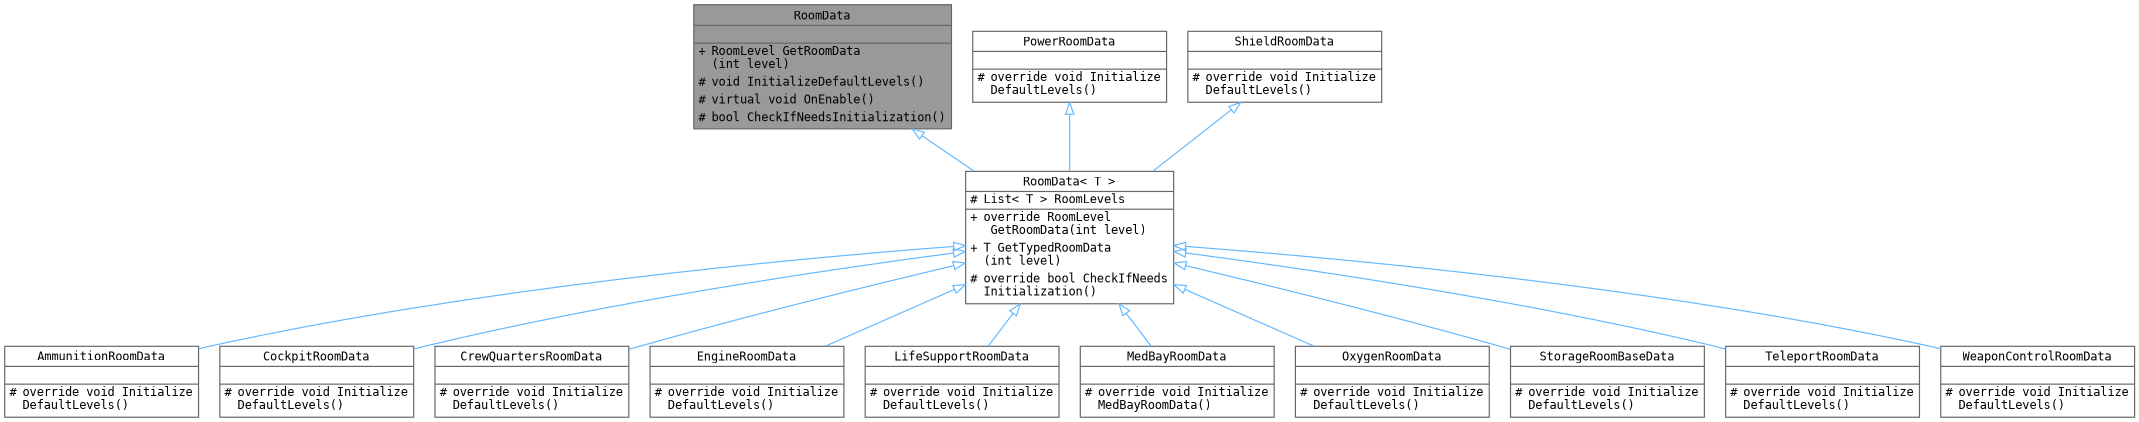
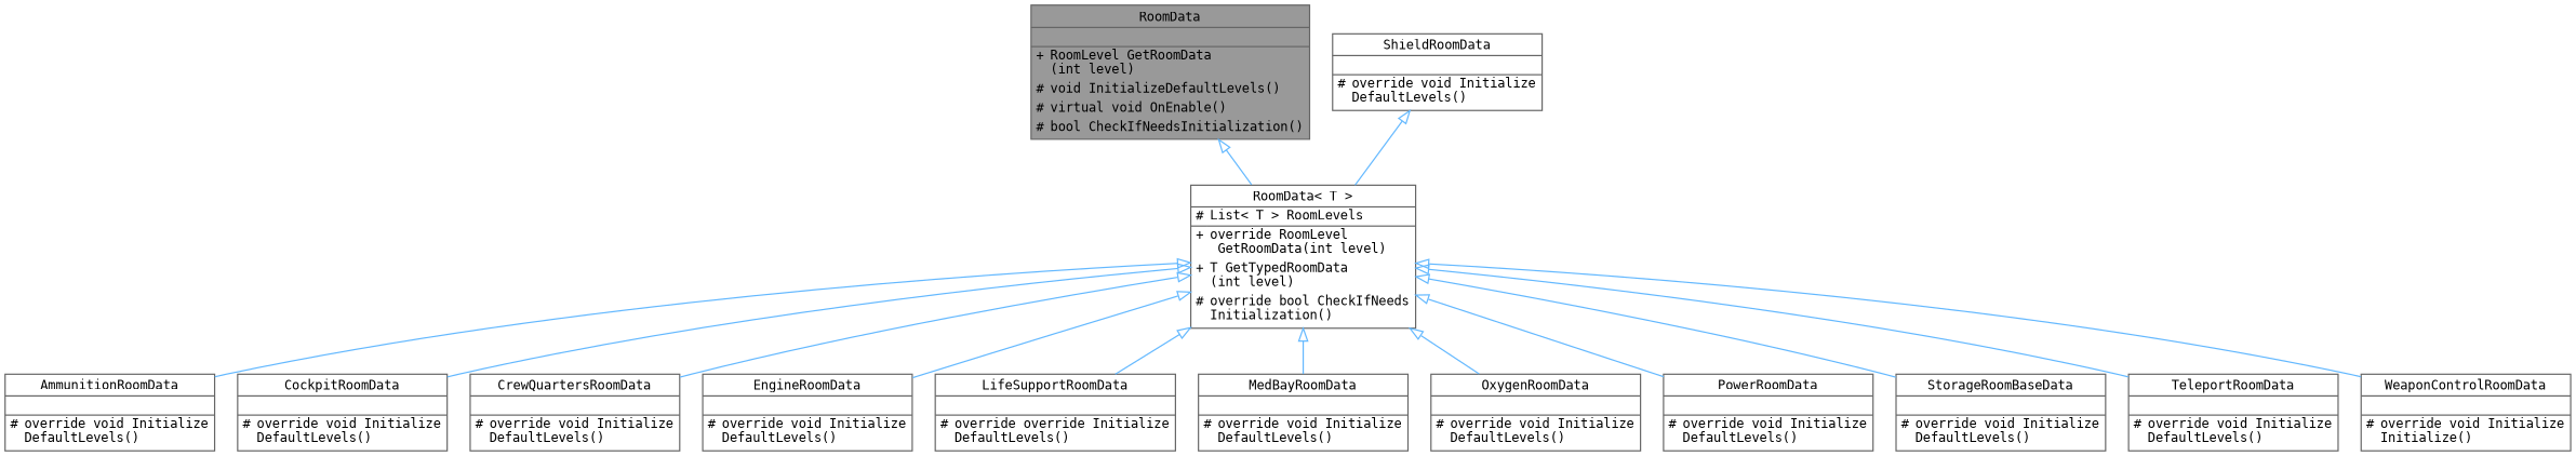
  digraph {
    node [color=gray40 fillcolor=white fontname=Consolas fontsize=10 margin=0.1 shape=plain style=filled]
    edge [arrowtail=onormal color=steelblue1 dir=back fontname=Helvetica fontsize=10 labelfontname=Helvetica labelfontsize=10 style=solid]
    n1 [fillcolor=grey60 fontcolor=black height=0.2 label=<<TABLE CELLBORDER="0" BORDER="1"><TR><TD COLSPAN="2" CELLPADDING="1" CELLSPACING="0">RoomData</TD></TR> <HR/> <TR><TD COLSPAN="2" CELLPADDING="1" CELLSPACING="0">&nbsp;</TD></TR> <HR/> <TR><TD VALIGN="top" CELLPADDING="1" CELLSPACING="0">+</TD><TD VALIGN="top" ALIGN="LEFT" CELLPADDING="1" CELLSPACING="0">RoomLevel GetRoomData<BR ALIGN="LEFT"/>(int level)<BR ALIGN="LEFT"/></TD></TR> <TR><TD VALIGN="top" CELLPADDING="1" CELLSPACING="0">#</TD><TD VALIGN="top" ALIGN="LEFT" CELLPADDING="1" CELLSPACING="0">void InitializeDefaultLevels()<BR ALIGN="LEFT"/></TD></TR> <TR><TD VALIGN="top" CELLPADDING="1" CELLSPACING="0">#</TD><TD VALIGN="top" ALIGN="LEFT" CELLPADDING="1" CELLSPACING="0">virtual void OnEnable()<BR ALIGN="LEFT"/></TD></TR> <TR><TD VALIGN="top" CELLPADDING="1" CELLSPACING="0">#</TD><TD VALIGN="top" ALIGN="LEFT" CELLPADDING="1" CELLSPACING="0">bool CheckIfNeedsInitialization()<BR ALIGN="LEFT"/></TD></TR> </TABLE>> width=0.4]
    n2 [height=0.2 label=<<TABLE CELLBORDER="0" BORDER="1"><TR><TD COLSPAN="2" CELLPADDING="1" CELLSPACING="0">RoomData&lt; T &gt;</TD></TR> <HR/> <TR><TD VALIGN="top" CELLPADDING="1" CELLSPACING="0">#</TD><TD VALIGN="top" ALIGN="LEFT" CELLPADDING="1" CELLSPACING="0">List&lt; T &gt; RoomLevels<BR ALIGN="LEFT"/></TD></TR> <HR/> <TR><TD VALIGN="top" CELLPADDING="1" CELLSPACING="0">+</TD><TD VALIGN="top" ALIGN="LEFT" CELLPADDING="1" CELLSPACING="0">override RoomLevel<BR ALIGN="LEFT"/> GetRoomData(int level)<BR ALIGN="LEFT"/></TD></TR> <TR><TD VALIGN="top" CELLPADDING="1" CELLSPACING="0">+</TD><TD VALIGN="top" ALIGN="LEFT" CELLPADDING="1" CELLSPACING="0">T GetTypedRoomData<BR ALIGN="LEFT"/>(int level)<BR ALIGN="LEFT"/></TD></TR> <TR><TD VALIGN="top" CELLPADDING="1" CELLSPACING="0">#</TD><TD VALIGN="top" ALIGN="LEFT" CELLPADDING="1" CELLSPACING="0">override bool CheckIfNeeds<BR ALIGN="LEFT"/>Initialization()<BR ALIGN="LEFT"/></TD></TR> </TABLE>> width=0.4]
    n3 [height=0.2 label=<<TABLE CELLBORDER="0" BORDER="1"><TR><TD COLSPAN="2" CELLPADDING="1" CELLSPACING="0">AmmunitionRoomData</TD></TR> <HR/> <TR><TD COLSPAN="2" CELLPADDING="1" CELLSPACING="0">&nbsp;</TD></TR> <HR/> <TR><TD VALIGN="top" CELLPADDING="1" CELLSPACING="0">#</TD><TD VALIGN="top" ALIGN="LEFT" CELLPADDING="1" CELLSPACING="0">override void Initialize<BR ALIGN="LEFT"/>DefaultLevels()<BR ALIGN="LEFT"/></TD></TR> </TABLE>> width=0.4]
    n4 [height=0.2 label=<<TABLE CELLBORDER="0" BORDER="1"><TR><TD COLSPAN="2" CELLPADDING="1" CELLSPACING="0">CockpitRoomData</TD></TR> <HR/> <TR><TD COLSPAN="2" CELLPADDING="1" CELLSPACING="0">&nbsp;</TD></TR> <HR/> <TR><TD VALIGN="top" CELLPADDING="1" CELLSPACING="0">#</TD><TD VALIGN="top" ALIGN="LEFT" CELLPADDING="1" CELLSPACING="0">override void Initialize<BR ALIGN="LEFT"/>DefaultLevels()<BR ALIGN="LEFT"/></TD></TR> </TABLE>> width=0.4]
    n5 [height=0.2 label=<<TABLE CELLBORDER="0" BORDER="1"><TR><TD COLSPAN="2" CELLPADDING="1" CELLSPACING="0">CrewQuartersRoomData</TD></TR> <HR/> <TR><TD COLSPAN="2" CELLPADDING="1" CELLSPACING="0">&nbsp;</TD></TR> <HR/> <TR><TD VALIGN="top" CELLPADDING="1" CELLSPACING="0">#</TD><TD VALIGN="top" ALIGN="LEFT" CELLPADDING="1" CELLSPACING="0">override void Initialize<BR ALIGN="LEFT"/>DefaultLevels()<BR ALIGN="LEFT"/></TD></TR> </TABLE>> width=0.4]
    n6 [height=0.2 label=<<TABLE CELLBORDER="0" BORDER="1"><TR><TD COLSPAN="2" CELLPADDING="1" CELLSPACING="0">EngineRoomData</TD></TR> <HR/> <TR><TD COLSPAN="2" CELLPADDING="1" CELLSPACING="0">&nbsp;</TD></TR> <HR/> <TR><TD VALIGN="top" CELLPADDING="1" CELLSPACING="0">#</TD><TD VALIGN="top" ALIGN="LEFT" CELLPADDING="1" CELLSPACING="0">override void Initialize<BR ALIGN="LEFT"/>DefaultLevels()<BR ALIGN="LEFT"/></TD></TR> </TABLE>> width=0.4]
-   n7 [height=0.2 label=<<TABLE CELLBORDER="0" BORDER="1"><TR><TD COLSPAN="2" CELLPADDING="1" CELLSPACING="0">LifeSupportRoomData</TD></TR> <HR/> <TR><TD COLSPAN="2" CELLPADDING="1" CELLSPACING="0">&nbsp;</TD></TR> <HR/> <TR><TD VALIGN="top" CELLPADDING="1" CELLSPACING="0">#</TD><TD VALIGN="top" ALIGN="LEFT" CELLPADDING="1" CELLSPACING="0">override void Initialize<BR ALIGN="LEFT"/>DefaultLevels()<BR ALIGN="LEFT"/></TD></TR> </TABLE>> width=0.4]
-   n8 [height=0.2 label=<<TABLE CELLBORDER="0" BORDER="1"><TR><TD COLSPAN="2" CELLPADDING="1" CELLSPACING="0">MedBayRoomData</TD></TR> <HR/> <TR><TD COLSPAN="2" CELLPADDING="1" CELLSPACING="0">&nbsp;</TD></TR> <HR/> <TR><TD VALIGN="top" CELLPADDING="1" CELLSPACING="0">#</TD><TD VALIGN="top" ALIGN="LEFT" CELLPADDING="1" CELLSPACING="0">override void Initialize<BR ALIGN="LEFT"/>MedBayRoomData()<BR ALIGN="LEFT"/></TD></TR> </TABLE>> width=0.4]
+   n7 [height=0.2 label=<<TABLE CELLBORDER="0" BORDER="1"><TR><TD COLSPAN="2" CELLPADDING="1" CELLSPACING="0">LifeSupportRoomData</TD></TR> <HR/> <TR><TD COLSPAN="2" CELLPADDING="1" CELLSPACING="0">&nbsp;</TD></TR> <HR/> <TR><TD VALIGN="top" CELLPADDING="1" CELLSPACING="0">#</TD><TD VALIGN="top" ALIGN="LEFT" CELLPADDING="1" CELLSPACING="0">override override Initialize<BR ALIGN="LEFT"/>DefaultLevels()<BR ALIGN="LEFT"/></TD></TR> </TABLE>> width=0.4]
+   n8 [height=0.2 label=<<TABLE CELLBORDER="0" BORDER="1"><TR><TD COLSPAN="2" CELLPADDING="1" CELLSPACING="0">MedBayRoomData</TD></TR> <HR/> <TR><TD COLSPAN="2" CELLPADDING="1" CELLSPACING="0">&nbsp;</TD></TR> <HR/> <TR><TD VALIGN="top" CELLPADDING="1" CELLSPACING="0">#</TD><TD VALIGN="top" ALIGN="LEFT" CELLPADDING="1" CELLSPACING="0">override void Initialize<BR ALIGN="LEFT"/>DefaultLevels()<BR ALIGN="LEFT"/></TD></TR> </TABLE>> width=0.4]
    n9 [height=0.2 label=<<TABLE CELLBORDER="0" BORDER="1"><TR><TD COLSPAN="2" CELLPADDING="1" CELLSPACING="0">OxygenRoomData</TD></TR> <HR/> <TR><TD COLSPAN="2" CELLPADDING="1" CELLSPACING="0">&nbsp;</TD></TR> <HR/> <TR><TD VALIGN="top" CELLPADDING="1" CELLSPACING="0">#</TD><TD VALIGN="top" ALIGN="LEFT" CELLPADDING="1" CELLSPACING="0">override void Initialize<BR ALIGN="LEFT"/>DefaultLevels()<BR ALIGN="LEFT"/></TD></TR> </TABLE>> width=0.4]
    n10 [height=0.2 label=<<TABLE CELLBORDER="0" BORDER="1"><TR><TD COLSPAN="2" CELLPADDING="1" CELLSPACING="0">PowerRoomData</TD></TR> <HR/> <TR><TD COLSPAN="2" CELLPADDING="1" CELLSPACING="0">&nbsp;</TD></TR> <HR/> <TR><TD VALIGN="top" CELLPADDING="1" CELLSPACING="0">#</TD><TD VALIGN="top" ALIGN="LEFT" CELLPADDING="1" CELLSPACING="0">override void Initialize<BR ALIGN="LEFT"/>DefaultLevels()<BR ALIGN="LEFT"/></TD></TR> </TABLE>> width=0.4]
    n11 [height=0.2 label=<<TABLE CELLBORDER="0" BORDER="1"><TR><TD COLSPAN="2" CELLPADDING="1" CELLSPACING="0">StorageRoomBaseData</TD></TR> <HR/> <TR><TD COLSPAN="2" CELLPADDING="1" CELLSPACING="0">&nbsp;</TD></TR> <HR/> <TR><TD VALIGN="top" CELLPADDING="1" CELLSPACING="0">#</TD><TD VALIGN="top" ALIGN="LEFT" CELLPADDING="1" CELLSPACING="0">override void Initialize<BR ALIGN="LEFT"/>DefaultLevels()<BR ALIGN="LEFT"/></TD></TR> </TABLE>> width=0.4]
    n12 [height=0.2 label=<<TABLE CELLBORDER="0" BORDER="1"><TR><TD COLSPAN="2" CELLPADDING="1" CELLSPACING="0">TeleportRoomData</TD></TR> <HR/> <TR><TD COLSPAN="2" CELLPADDING="1" CELLSPACING="0">&nbsp;</TD></TR> <HR/> <TR><TD VALIGN="top" CELLPADDING="1" CELLSPACING="0">#</TD><TD VALIGN="top" ALIGN="LEFT" CELLPADDING="1" CELLSPACING="0">override void Initialize<BR ALIGN="LEFT"/>DefaultLevels()<BR ALIGN="LEFT"/></TD></TR> </TABLE>> width=0.4]
-   n13 [height=0.2 label=<<TABLE CELLBORDER="0" BORDER="1"><TR><TD COLSPAN="2" CELLPADDING="1" CELLSPACING="0">WeaponControlRoomData</TD></TR> <HR/> <TR><TD COLSPAN="2" CELLPADDING="1" CELLSPACING="0">&nbsp;</TD></TR> <HR/> <TR><TD VALIGN="top" CELLPADDING="1" CELLSPACING="0">#</TD><TD VALIGN="top" ALIGN="LEFT" CELLPADDING="1" CELLSPACING="0">override void Initialize<BR ALIGN="LEFT"/>DefaultLevels()<BR ALIGN="LEFT"/></TD></TR> </TABLE>> width=0.4]
+   n13 [height=0.2 label=<<TABLE CELLBORDER="0" BORDER="1"><TR><TD COLSPAN="2" CELLPADDING="1" CELLSPACING="0">WeaponControlRoomData</TD></TR> <HR/> <TR><TD COLSPAN="2" CELLPADDING="1" CELLSPACING="0">&nbsp;</TD></TR> <HR/> <TR><TD VALIGN="top" CELLPADDING="1" CELLSPACING="0">#</TD><TD VALIGN="top" ALIGN="LEFT" CELLPADDING="1" CELLSPACING="0">override void Initialize<BR ALIGN="LEFT"/>Initialize()<BR ALIGN="LEFT"/></TD></TR> </TABLE>> width=0.4]
    n14 [height=0.2 label=<<TABLE CELLBORDER="0" BORDER="1"><TR><TD COLSPAN="2" CELLPADDING="1" CELLSPACING="0">ShieldRoomData</TD></TR> <HR/> <TR><TD COLSPAN="2" CELLPADDING="1" CELLSPACING="0">&nbsp;</TD></TR> <HR/> <TR><TD VALIGN="top" CELLPADDING="1" CELLSPACING="0">#</TD><TD VALIGN="top" ALIGN="LEFT" CELLPADDING="1" CELLSPACING="0">override void Initialize<BR ALIGN="LEFT"/>DefaultLevels()<BR ALIGN="LEFT"/></TD></TR> </TABLE>> width=0.4]
    n1 -> n2
    n2 -> n3
    n2 -> n4
    n2 -> n5
    n2 -> n6
    n2 -> n7
    n2 -> n8
    n2 -> n9
-   n10 -> n2
+   n2 -> n10
    n2 -> n11
    n2 -> n12
    n2 -> n13
    n14 -> n2
  }
